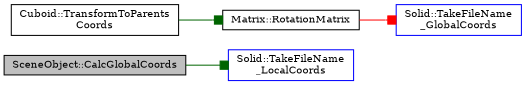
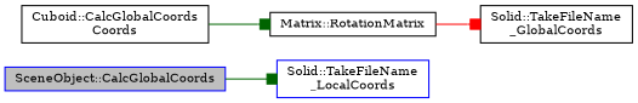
  digraph {
    fontname="DejaVu Serif"
    rankdir=LR
    node [color=black fillcolor=white fontname="DejaVu Serif" fontsize=10 shape=record style=filled]
    edge [arrowhead=box color=darkgreen fontname="DejaVu Serif" fontsize=10 labelfontname=Helvetica labelfontsize=10 style=solid]
-   n1 [fillcolor=grey75 fontcolor=black height=0.2 label="SceneObject::CalcGlobalCoords" width=0.4]
+   n1 [color=blue fillcolor=grey75 fontcolor=black height=0.2 label="SceneObject::CalcGlobalCoords" width=0.4]
    n2 [color=blue height=0.2 label="Solid::TakeFileName\l_LocalCoords" width=0.4]
-   n3 [color=blue height=0.2 label="Solid::TakeFileName\l_GlobalCoords" width=0.4]
-   n4 [height=0.2 label="Cuboid::TransformToParents\lCoords" width=0.4]
+   n3 [height=0.2 label="Solid::TakeFileName\l_GlobalCoords" width=0.4]
+   n4 [height=0.2 label="Cuboid::CalcGlobalCoords\lCoords" width=0.4]
    n5 [height=0.2 label="Matrix::RotationMatrix" width=0.4]
    n1 -> n2
    n4 -> n5
    n5 -> n3 [color=red]
  }
